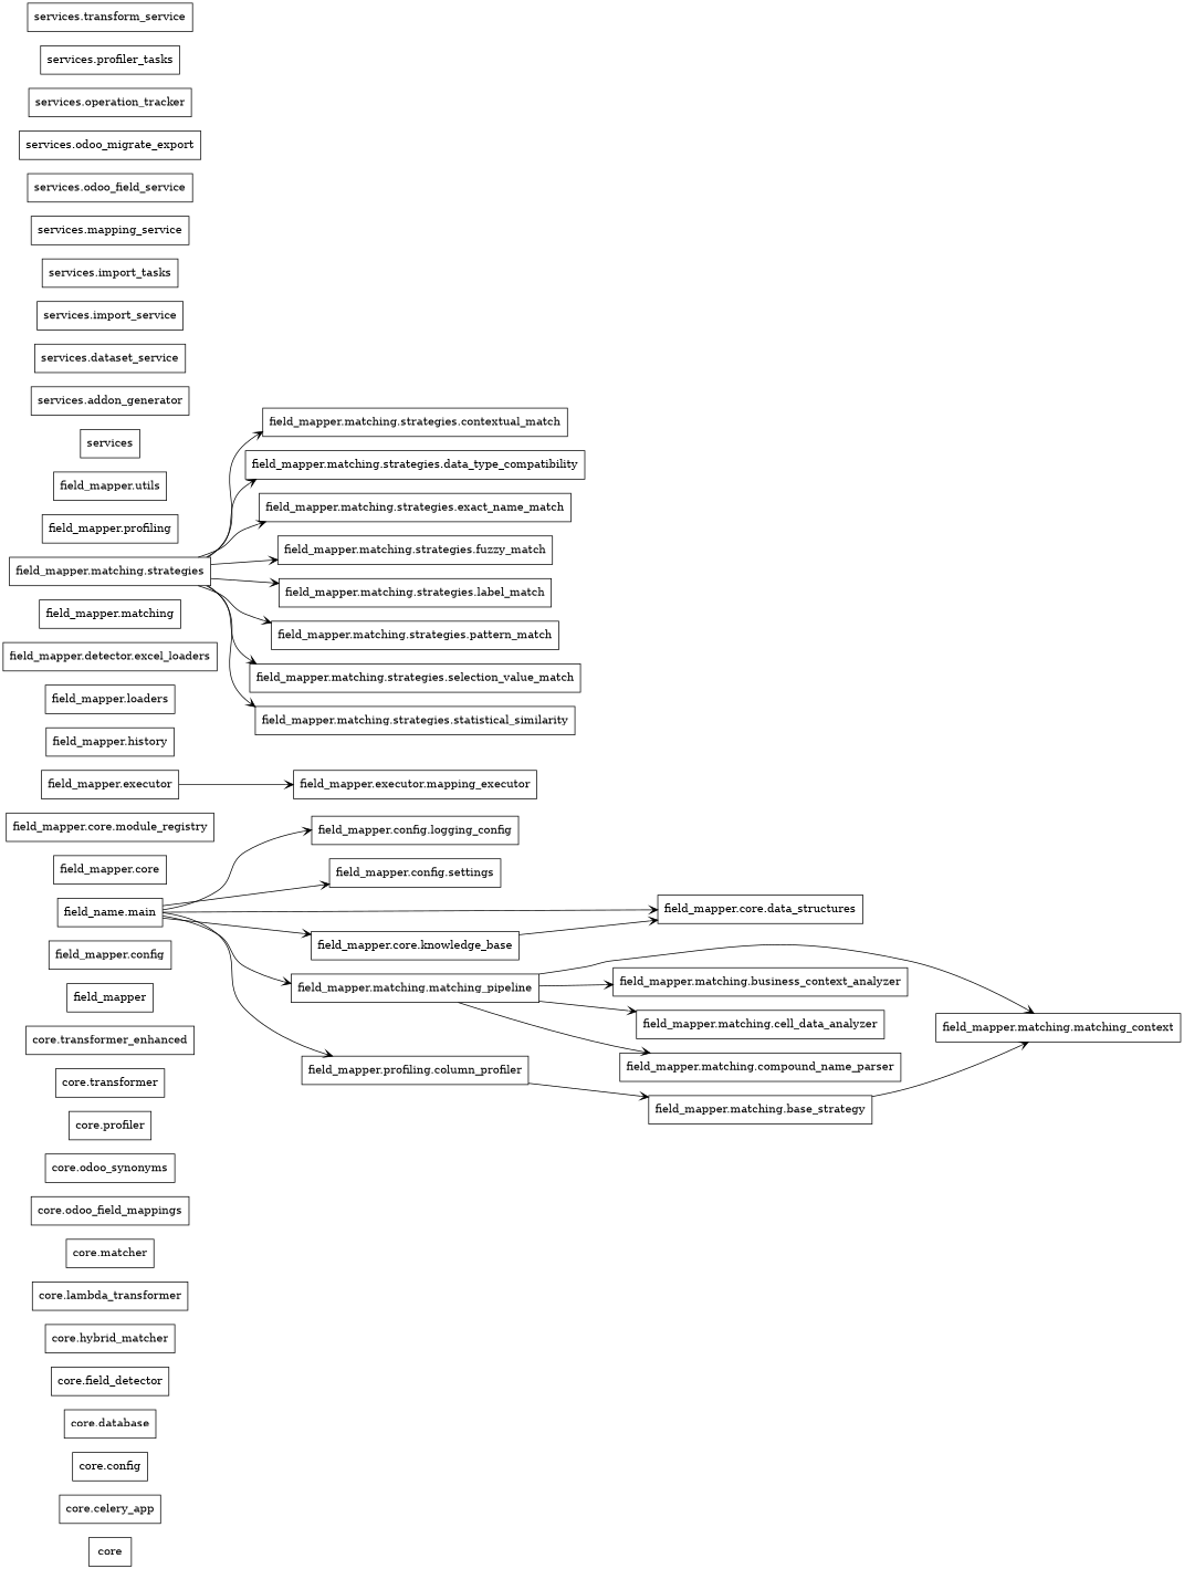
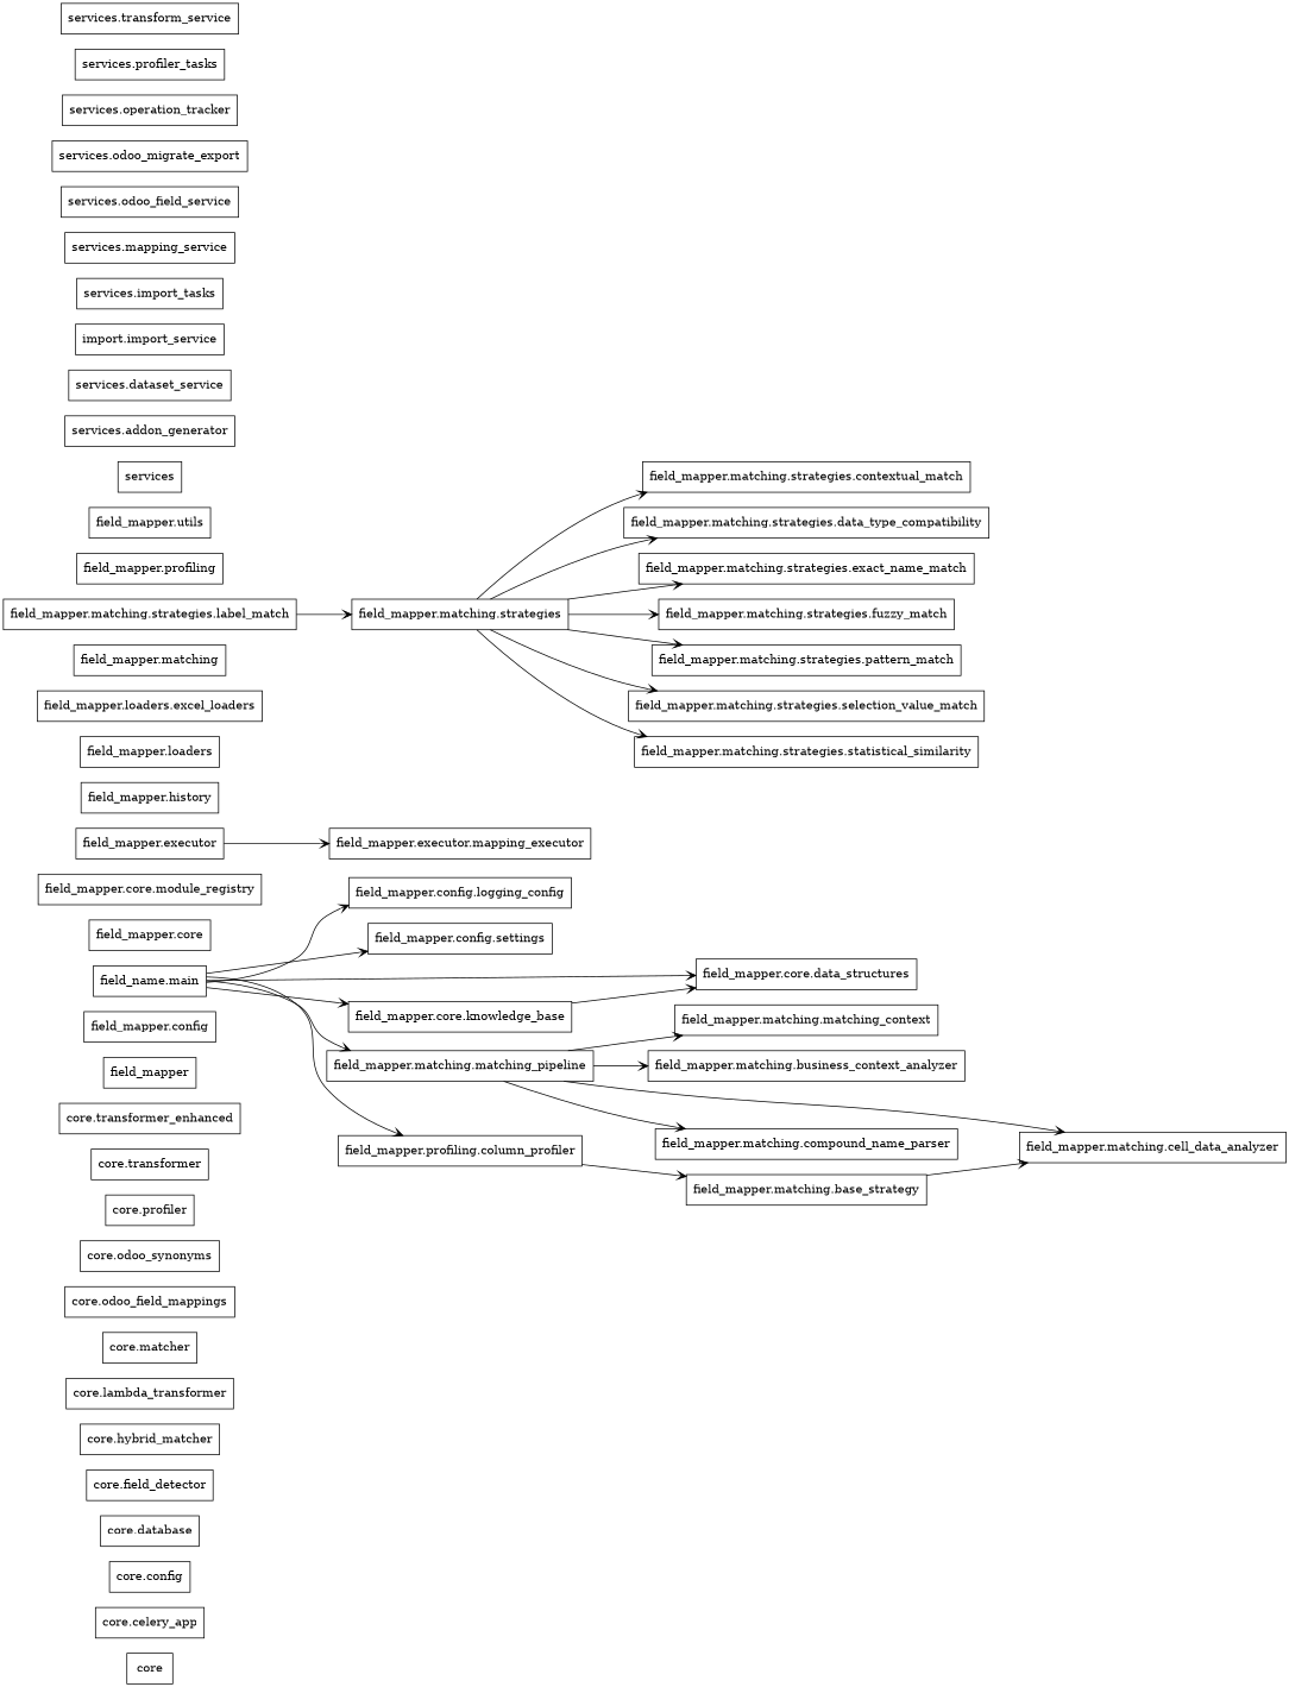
  digraph {
    rankdir=LR
    node [color=black shape=box style=solid]
    edge [arrowhead=open arrowtail=none]
    n1 [label=core]
    n2 [label="core.celery_app"]
    n3 [label="core.config"]
    n4 [label="core.database"]
    n5 [label="core.field_detector"]
    n6 [label="core.hybrid_matcher"]
    n7 [label="core.lambda_transformer"]
    n8 [label="core.matcher"]
    n9 [label="core.odoo_field_mappings"]
    n10 [label="core.odoo_synonyms"]
    n11 [label="core.profiler"]
    n12 [label="core.transformer"]
    n13 [label="core.transformer_enhanced"]
    n14 [label=field_mapper]
    n15 [label="field_mapper.config"]
    n16 [label="field_mapper.config.logging_config"]
    n17 [label="field_mapper.config.settings"]
    n18 [label="field_mapper.core"]
    n19 [label="field_mapper.core.data_structures"]
    n20 [label="field_mapper.core.knowledge_base"]
    n21 [label="field_mapper.core.module_registry"]
    n22 [label="field_mapper.executor"]
    n23 [label="field_mapper.executor.mapping_executor"]
    n24 [label="field_mapper.history"]
    n25 [label="field_mapper.loaders"]
-   n26 [label="field_mapper.detector.excel_loaders"]
+   n26 [label="field_mapper.loaders.excel_loaders"]
    n27 [label="field_name.main"]
    n28 [label="field_mapper.matching.matching_pipeline"]
    n29 [label="field_mapper.profiling.column_profiler"]
    n30 [label="field_mapper.matching.matching_context"]
    n31 [label="field_mapper.matching.business_context_analyzer"]
    n32 [label="field_mapper.matching.cell_data_analyzer"]
    n33 [label="field_mapper.matching.compound_name_parser"]
    n34 [label="field_mapper.matching.base_strategy"]
    n35 [label="field_mapper.matching"]
    n36 [label="field_mapper.matching.strategies"]
    n37 [label="field_mapper.matching.strategies.contextual_match"]
    n38 [label="field_mapper.matching.strategies.data_type_compatibility"]
    n39 [label="field_mapper.matching.strategies.exact_name_match"]
    n40 [label="field_mapper.matching.strategies.fuzzy_match"]
    n41 [label="field_mapper.matching.strategies.label_match"]
    n42 [label="field_mapper.matching.strategies.pattern_match"]
    n43 [label="field_mapper.matching.strategies.selection_value_match"]
    n44 [label="field_mapper.matching.strategies.statistical_similarity"]
    n45 [label="field_mapper.profiling"]
    n46 [label="field_mapper.utils"]
    n47 [label=services]
    n48 [label="services.addon_generator"]
    n49 [label="services.dataset_service"]
-   n50 [label="services.import_service"]
+   n50 [label="import.import_service"]
    n51 [label="services.import_tasks"]
    n52 [label="services.mapping_service"]
    n53 [label="services.odoo_field_service"]
    n54 [label="services.odoo_migrate_export"]
    n55 [label="services.operation_tracker"]
    n56 [label="services.profiler_tasks"]
    n57 [label="services.transform_service"]
    n20 -> n19
    n22 -> n23
    n27 -> n16
    n27 -> n17
    n27 -> n19
    n27 -> n20
    n27 -> n28
    n27 -> n29
    n28 -> n30
    n28 -> n31
    n28 -> n32
    n28 -> n33
    n29 -> n34
-   n34 -> n30
+   n34 -> n32
    n36 -> n37
    n36 -> n38
    n36 -> n39
    n36 -> n40
-   n36 -> n41
+   n41 -> n36
    n36 -> n42
    n36 -> n43
    n36 -> n44
  }
